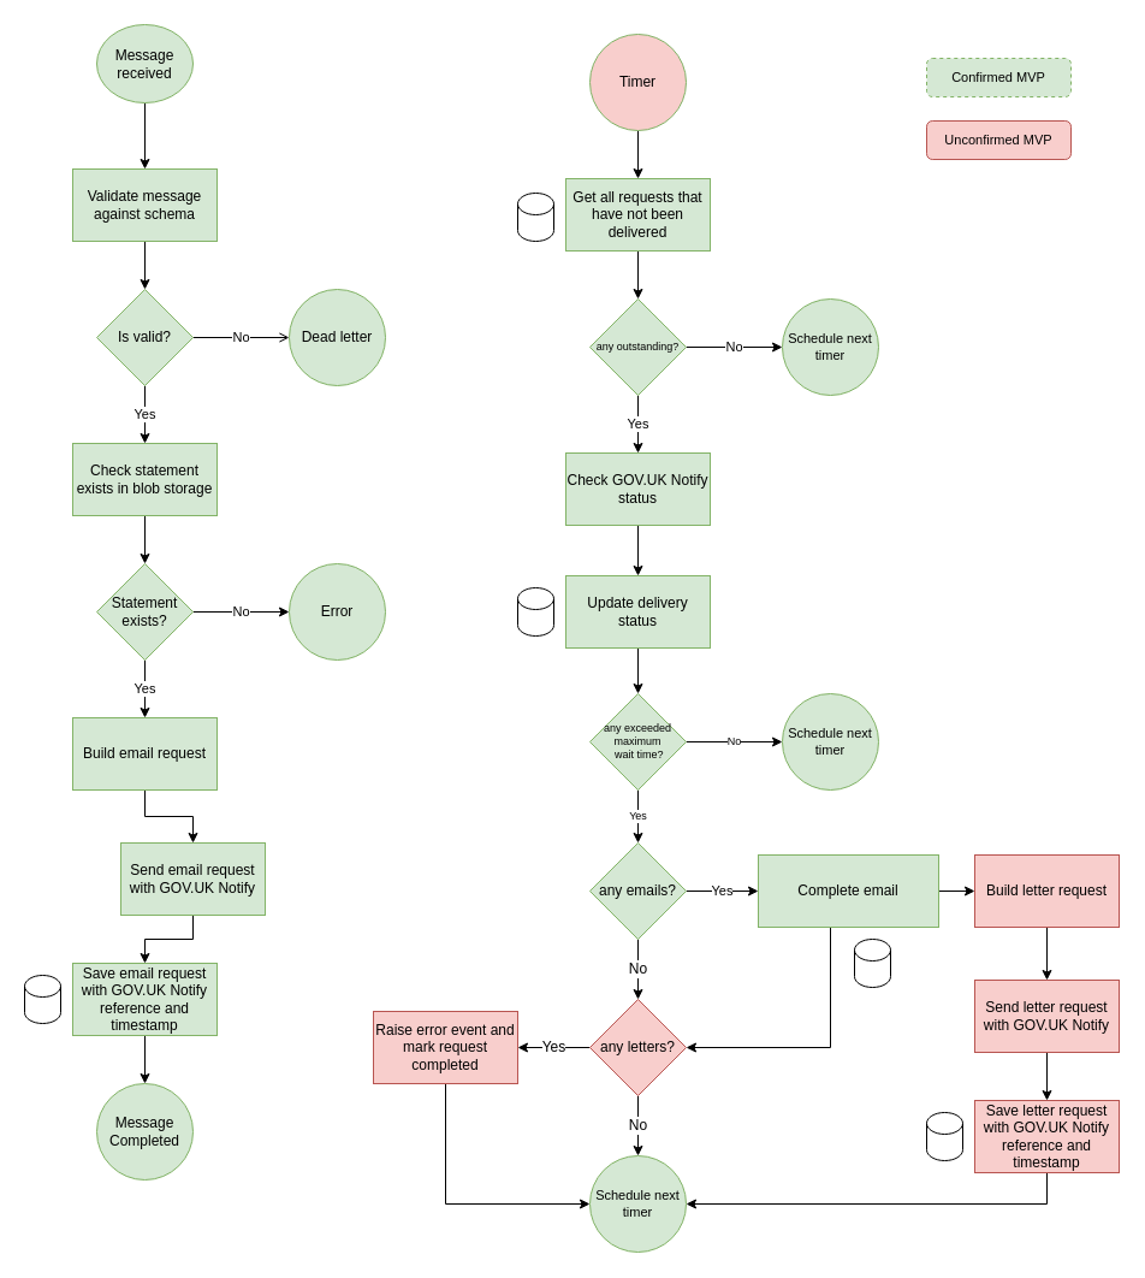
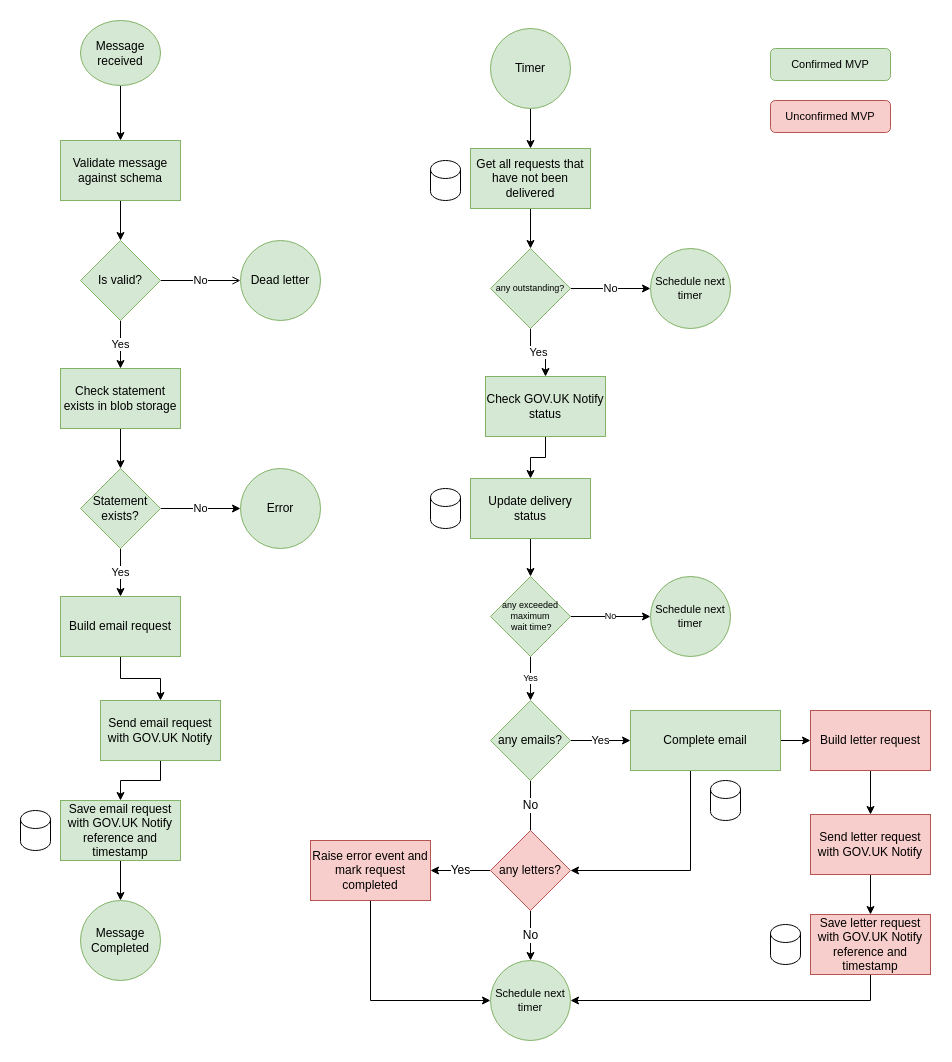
  <mxCell id="0" />
  <mxCell id="1" parent="0" />
  <mxCell id="2" value="" style="edgeStyle=orthogonalEdgeStyle;rounded=0;orthogonalLoop=1;jettySize=auto;html=1;" edge="1" parent="1" source="3" target="5"><mxGeometry relative="1" as="geometry" /></mxCell>
  <mxCell id="3" value="Message received" style="ellipse;whiteSpace=wrap;html=1;aspect=fixed;fillColor=#d5e8d4;strokeColor=#82b366;" vertex="1" parent="1"><mxGeometry x="80" y="20" width="80" height="65" as="geometry" /></mxCell>
  <mxCell id="4" value="" style="edgeStyle=orthogonalEdgeStyle;rounded=0;orthogonalLoop=1;jettySize=auto;html=1;" edge="1" parent="1" source="5" target="8"><mxGeometry relative="1" as="geometry" /></mxCell>
  <mxCell id="5" value="Validate message against schema" style="whiteSpace=wrap;html=1;fillColor=#d5e8d4;strokeColor=#82b366;" vertex="1" parent="1"><mxGeometry x="60" y="140" width="120" height="60" as="geometry" /></mxCell>
  <mxCell id="6" value="No" style="edgeStyle=orthogonalEdgeStyle;rounded=0;orthogonalLoop=1;jettySize=auto;html=1;endArrow=open;" edge="1" parent="1" source="8" target="9"><mxGeometry relative="1" as="geometry" /></mxCell>
  <mxCell id="7" value="Yes" style="edgeStyle=orthogonalEdgeStyle;rounded=0;orthogonalLoop=1;jettySize=auto;html=1;" edge="1" parent="1" source="8" target="11"><mxGeometry relative="1" as="geometry" /></mxCell>
  <mxCell id="8" value="Is valid?" style="rhombus;whiteSpace=wrap;html=1;fillColor=#d5e8d4;strokeColor=#82b366;" vertex="1" parent="1"><mxGeometry x="80" y="240" width="80" height="80" as="geometry" /></mxCell>
  <mxCell id="9" value="Dead letter" style="ellipse;whiteSpace=wrap;html=1;aspect=fixed;fillColor=#d5e8d4;strokeColor=#82b366;" vertex="1" parent="1"><mxGeometry x="240" y="240" width="80" height="80" as="geometry" /></mxCell>
  <mxCell id="10" value="" style="edgeStyle=orthogonalEdgeStyle;rounded=0;orthogonalLoop=1;jettySize=auto;html=1;" edge="1" parent="1" source="11" target="14"><mxGeometry relative="1" as="geometry" /></mxCell>
  <mxCell id="11" value="Check statement exists in blob storage" style="whiteSpace=wrap;html=1;fillColor=#d5e8d4;strokeColor=#82b366;" vertex="1" parent="1"><mxGeometry x="60" y="368" width="120" height="60" as="geometry" /></mxCell>
  <mxCell id="12" value="No" style="edgeStyle=orthogonalEdgeStyle;rounded=0;orthogonalLoop=1;jettySize=auto;html=1;" edge="1" parent="1" source="14" target="15"><mxGeometry relative="1" as="geometry" /></mxCell>
  <mxCell id="13" value="Yes" style="edgeStyle=orthogonalEdgeStyle;rounded=0;orthogonalLoop=1;jettySize=auto;html=1;" edge="1" parent="1" source="14" target="17"><mxGeometry relative="1" as="geometry" /></mxCell>
  <mxCell id="14" value="Statement exists?" style="rhombus;whiteSpace=wrap;html=1;fillColor=#d5e8d4;strokeColor=#82b366;" vertex="1" parent="1"><mxGeometry x="80" y="468" width="80" height="80" as="geometry" /></mxCell>
  <mxCell id="15" value="Error" style="ellipse;whiteSpace=wrap;html=1;aspect=fixed;fillColor=#d5e8d4;strokeColor=#82b366;" vertex="1" parent="1"><mxGeometry x="240" y="468" width="80" height="80" as="geometry" /></mxCell>
  <mxCell id="16" value="" style="edgeStyle=orthogonalEdgeStyle;rounded=0;orthogonalLoop=1;jettySize=auto;html=1;" edge="1" parent="1" source="17" target="19"><mxGeometry relative="1" as="geometry" /></mxCell>
  <mxCell id="17" value="Build email request" style="whiteSpace=wrap;html=1;fillColor=#d5e8d4;strokeColor=#82b366;" vertex="1" parent="1"><mxGeometry x="60" y="596" width="120" height="60" as="geometry" /></mxCell>
  <mxCell id="18" value="" style="edgeStyle=orthogonalEdgeStyle;rounded=0;orthogonalLoop=1;jettySize=auto;html=1;" edge="1" parent="1" source="19" target="21"><mxGeometry relative="1" as="geometry" /></mxCell>
  <mxCell id="19" value="Send email request with GOV.UK Notify" style="whiteSpace=wrap;html=1;fillColor=#d5e8d4;strokeColor=#82b366;" vertex="1" parent="1"><mxGeometry x="100" y="700" width="120" height="60" as="geometry" /></mxCell>
  <mxCell id="20" style="edgeStyle=orthogonalEdgeStyle;rounded=0;orthogonalLoop=1;jettySize=auto;html=1;" edge="1" parent="1" source="21" target="23"><mxGeometry relative="1" as="geometry" /></mxCell>
  <mxCell id="21" value="Save email request with GOV.UK Notify reference and timestamp" style="whiteSpace=wrap;html=1;fillColor=#d5e8d4;strokeColor=#82b366;" vertex="1" parent="1"><mxGeometry x="60" y="800" width="120" height="60" as="geometry" /></mxCell>
  <mxCell id="22" value="" style="shape=cylinder3;whiteSpace=wrap;html=1;boundedLbl=1;backgroundOutline=1;size=9;" vertex="1" parent="1"><mxGeometry x="20" y="810" width="30" height="40" as="geometry" /></mxCell>
  <mxCell id="23" value="Message Completed" style="ellipse;whiteSpace=wrap;html=1;aspect=fixed;fillColor=#d5e8d4;strokeColor=#82b366;" vertex="1" parent="1"><mxGeometry x="80" y="900" width="80" height="80" as="geometry" /></mxCell>
  <mxCell id="24" value="" style="edgeStyle=orthogonalEdgeStyle;rounded=0;orthogonalLoop=1;jettySize=auto;html=1;" edge="1" parent="1" source="25" target="27"><mxGeometry relative="1" as="geometry" /></mxCell>
- <mxCell id="25" value="Timer" style="ellipse;whiteSpace=wrap;html=1;aspect=fixed;fillColor=#f8cecc;strokeColor=#82b366;" vertex="1" parent="1"><mxGeometry x="490" y="28" width="80" height="80" as="geometry" /></mxCell>
+ <mxCell id="25" value="Timer" style="ellipse;whiteSpace=wrap;html=1;aspect=fixed;fillColor=#d5e8d4;strokeColor=#82b366;" vertex="1" parent="1"><mxGeometry x="490" y="28" width="80" height="80" as="geometry" /></mxCell>
  <mxCell id="26" value="" style="edgeStyle=orthogonalEdgeStyle;rounded=0;orthogonalLoop=1;jettySize=auto;html=1;" edge="1" parent="1" source="27" target="30"><mxGeometry relative="1" as="geometry" /></mxCell>
  <mxCell id="27" value="Get all requests that have not been delivered" style="whiteSpace=wrap;html=1;fillColor=#d5e8d4;strokeColor=#82b366;" vertex="1" parent="1"><mxGeometry x="470" y="148" width="120" height="60" as="geometry" /></mxCell>
  <mxCell id="28" value="No" style="edgeStyle=orthogonalEdgeStyle;rounded=0;orthogonalLoop=1;jettySize=auto;html=1;" edge="1" parent="1" source="30" target="31"><mxGeometry relative="1" as="geometry" /></mxCell>
  <mxCell id="29" value="Yes" style="edgeStyle=orthogonalEdgeStyle;rounded=0;orthogonalLoop=1;jettySize=auto;html=1;" edge="1" parent="1" source="30" target="33"><mxGeometry relative="1" as="geometry" /></mxCell>
  <mxCell id="30" value="any outstanding?" style="rhombus;whiteSpace=wrap;html=1;fontSize=9;fillColor=#d5e8d4;strokeColor=#82b366;" vertex="1" parent="1"><mxGeometry x="490" y="248" width="80" height="80" as="geometry" /></mxCell>
  <mxCell id="31" value="Schedule next timer" style="ellipse;whiteSpace=wrap;html=1;aspect=fixed;fontSize=11;fillColor=#d5e8d4;strokeColor=#82b366;" vertex="1" parent="1"><mxGeometry x="650" y="248" width="80" height="80" as="geometry" /></mxCell>
  <mxCell id="32" value="" style="edgeStyle=orthogonalEdgeStyle;rounded=0;orthogonalLoop=1;jettySize=auto;html=1;entryX=0.5;entryY=0;entryDx=0;entryDy=0;" edge="1" parent="1" source="33" target="35"><mxGeometry relative="1" as="geometry"><mxPoint x="530" y="476" as="targetPoint" /></mxGeometry></mxCell>
- <mxCell id="33" value="Check GOV.UK Notify status" style="whiteSpace=wrap;html=1;fillColor=#d5e8d4;strokeColor=#82b366;" vertex="1" parent="1"><mxGeometry x="470" y="376" width="120" height="60" as="geometry" /></mxCell>
+ <mxCell id="33" value="Check GOV.UK Notify status" style="whiteSpace=wrap;html=1;fillColor=#d5e8d4;strokeColor=#82b366;" vertex="1" parent="1"><mxGeometry x="485" y="376" width="120" height="60" as="geometry" /></mxCell>
  <mxCell id="34" value="" style="edgeStyle=orthogonalEdgeStyle;rounded=0;orthogonalLoop=1;jettySize=auto;html=1;fontSize=9;" edge="1" parent="1" source="35" target="39"><mxGeometry relative="1" as="geometry" /></mxCell>
  <mxCell id="35" value="Update delivery status" style="whiteSpace=wrap;html=1;fillColor=#d5e8d4;strokeColor=#82b366;" vertex="1" parent="1"><mxGeometry x="470" y="478" width="120" height="60" as="geometry" /></mxCell>
  <mxCell id="36" value="" style="shape=cylinder3;whiteSpace=wrap;html=1;boundedLbl=1;backgroundOutline=1;size=9;" vertex="1" parent="1"><mxGeometry x="430" y="160" width="30" height="40" as="geometry" /></mxCell>
  <mxCell id="37" value="No" style="edgeStyle=orthogonalEdgeStyle;rounded=0;orthogonalLoop=1;jettySize=auto;html=1;fontSize=9;" edge="1" parent="1" source="39" target="40"><mxGeometry relative="1" as="geometry" /></mxCell>
  <mxCell id="38" value="Yes" style="edgeStyle=orthogonalEdgeStyle;rounded=0;orthogonalLoop=1;jettySize=auto;html=1;fontSize=9;" edge="1" parent="1" source="39"><mxGeometry relative="1" as="geometry"><mxPoint x="530" y="700" as="targetPoint" /></mxGeometry></mxCell>
  <mxCell id="39" value="any exceeded maximum&lt;br&gt;&amp;nbsp;wait time?" style="rhombus;whiteSpace=wrap;html=1;fontSize=9;fillColor=#d5e8d4;strokeColor=#82b366;" vertex="1" parent="1"><mxGeometry x="490" y="576" width="80" height="80" as="geometry" /></mxCell>
  <mxCell id="40" value="Schedule next timer" style="ellipse;whiteSpace=wrap;html=1;aspect=fixed;fontSize=11;fillColor=#d5e8d4;strokeColor=#82b366;" vertex="1" parent="1"><mxGeometry x="650" y="576" width="80" height="80" as="geometry" /></mxCell>
  <mxCell id="41" value="" style="shape=cylinder3;whiteSpace=wrap;html=1;boundedLbl=1;backgroundOutline=1;size=9;" vertex="1" parent="1"><mxGeometry x="430" y="488" width="30" height="40" as="geometry" /></mxCell>
  <mxCell id="42" value="Yes" style="edgeStyle=orthogonalEdgeStyle;rounded=0;orthogonalLoop=1;jettySize=auto;html=1;fontSize=11;" edge="1" parent="1" source="44" target="47"><mxGeometry relative="1" as="geometry" /></mxCell>
- <mxCell id="43" value="No" style="edgeStyle=orthogonalEdgeStyle;rounded=0;orthogonalLoop=1;jettySize=auto;html=1;fontSize=12;" edge="1" parent="1" source="44" target="50"><mxGeometry relative="1" as="geometry" /></mxCell>
+ <mxCell id="43" value="No" style="edgeStyle=orthogonalEdgeStyle;rounded=0;orthogonalLoop=1;jettySize=auto;html=1;fontSize=12;endArrow=none;" edge="1" parent="1" source="44" target="50"><mxGeometry relative="1" as="geometry" /></mxCell>
  <mxCell id="44" value="any emails?" style="rhombus;whiteSpace=wrap;html=1;fontSize=12;fillColor=#d5e8d4;strokeColor=#82b366;" vertex="1" parent="1"><mxGeometry x="490" y="700" width="80" height="80" as="geometry" /></mxCell>
  <mxCell id="45" style="edgeStyle=orthogonalEdgeStyle;rounded=0;orthogonalLoop=1;jettySize=auto;html=1;entryX=1;entryY=0.5;entryDx=0;entryDy=0;fontSize=12;" edge="1" parent="1" source="47" target="50"><mxGeometry relative="1" as="geometry"><Array as="points"><mxPoint x="690" y="870" /></Array></mxGeometry></mxCell>
  <mxCell id="46" style="edgeStyle=orthogonalEdgeStyle;rounded=0;orthogonalLoop=1;jettySize=auto;html=1;entryX=0;entryY=0.5;entryDx=0;entryDy=0;fontSize=12;" edge="1" parent="1" source="47" target="56"><mxGeometry relative="1" as="geometry" /></mxCell>
  <mxCell id="47" value="Complete email" style="whiteSpace=wrap;html=1;fontSize=12;fillColor=#d5e8d4;strokeColor=#82b366;" vertex="1" parent="1"><mxGeometry x="630" y="710" width="150" height="60" as="geometry" /></mxCell>
  <mxCell id="48" value="No" style="edgeStyle=orthogonalEdgeStyle;rounded=0;orthogonalLoop=1;jettySize=auto;html=1;entryX=0.5;entryY=0;entryDx=0;entryDy=0;fontSize=12;" edge="1" parent="1" source="50" target="51"><mxGeometry relative="1" as="geometry" /></mxCell>
  <mxCell id="49" value="Yes" style="edgeStyle=orthogonalEdgeStyle;rounded=0;orthogonalLoop=1;jettySize=auto;html=1;fontSize=12;" edge="1" parent="1" source="50" target="53"><mxGeometry relative="1" as="geometry" /></mxCell>
  <mxCell id="50" value="any letters?" style="rhombus;whiteSpace=wrap;html=1;fontSize=12;fillColor=#f8cecc;strokeColor=#b85450;" vertex="1" parent="1"><mxGeometry x="490" y="830" width="80" height="80" as="geometry" /></mxCell>
  <mxCell id="51" value="Schedule next timer" style="ellipse;whiteSpace=wrap;html=1;aspect=fixed;fontSize=11;fillColor=#d5e8d4;strokeColor=#82b366;" vertex="1" parent="1"><mxGeometry x="490" y="960" width="80" height="80" as="geometry" /></mxCell>
  <mxCell id="52" style="edgeStyle=orthogonalEdgeStyle;rounded=0;orthogonalLoop=1;jettySize=auto;html=1;entryX=0;entryY=0.5;entryDx=0;entryDy=0;fontSize=12;" edge="1" parent="1" source="53" target="51"><mxGeometry relative="1" as="geometry"><Array as="points"><mxPoint x="370" y="1000" /></Array></mxGeometry></mxCell>
  <mxCell id="53" value="Raise error event and mark request completed" style="whiteSpace=wrap;html=1;fillColor=#f8cecc;strokeColor=#b85450;" vertex="1" parent="1"><mxGeometry x="310" y="840" width="120" height="60" as="geometry" /></mxCell>
  <mxCell id="54" value="" style="shape=cylinder3;whiteSpace=wrap;html=1;boundedLbl=1;backgroundOutline=1;size=9;" vertex="1" parent="1"><mxGeometry x="710" y="780" width="30" height="40" as="geometry" /></mxCell>
  <mxCell id="55" value="" style="edgeStyle=orthogonalEdgeStyle;rounded=0;orthogonalLoop=1;jettySize=auto;html=1;" edge="1" parent="1" source="56" target="58"><mxGeometry relative="1" as="geometry" /></mxCell>
  <mxCell id="56" value="Build letter request" style="whiteSpace=wrap;html=1;fillColor=#f8cecc;strokeColor=#b85450;" vertex="1" parent="1"><mxGeometry x="810" y="710" width="120" height="60" as="geometry" /></mxCell>
  <mxCell id="57" value="" style="edgeStyle=orthogonalEdgeStyle;rounded=0;orthogonalLoop=1;jettySize=auto;html=1;" edge="1" parent="1" source="58" target="60"><mxGeometry relative="1" as="geometry" /></mxCell>
  <mxCell id="58" value="Send letter request with GOV.UK Notify" style="whiteSpace=wrap;html=1;fillColor=#f8cecc;strokeColor=#b85450;" vertex="1" parent="1"><mxGeometry x="810" y="814" width="120" height="60" as="geometry" /></mxCell>
  <mxCell id="59" style="edgeStyle=orthogonalEdgeStyle;rounded=0;orthogonalLoop=1;jettySize=auto;html=1;entryX=1;entryY=0.5;entryDx=0;entryDy=0;fontSize=12;exitX=0.5;exitY=1;exitDx=0;exitDy=0;" edge="1" parent="1" source="60" target="51"><mxGeometry relative="1" as="geometry" /></mxCell>
  <mxCell id="60" value="Save letter request with GOV.UK Notify reference and timestamp" style="whiteSpace=wrap;html=1;fillColor=#f8cecc;strokeColor=#b85450;" vertex="1" parent="1"><mxGeometry x="810" y="914" width="120" height="60" as="geometry" /></mxCell>
  <mxCell id="61" value="" style="shape=cylinder3;whiteSpace=wrap;html=1;boundedLbl=1;backgroundOutline=1;size=9;" vertex="1" parent="1"><mxGeometry x="770" y="924" width="30" height="40" as="geometry" /></mxCell>
- <mxCell id="62" value="Confirmed MVP" style="rounded=1;whiteSpace=wrap;html=1;fontSize=11;fillColor=#d5e8d4;strokeColor=#82b366;dashed=1;" vertex="1" parent="1"><mxGeometry x="770" y="48" width="120" height="32" as="geometry" /></mxCell>
+ <mxCell id="62" value="Confirmed MVP" style="rounded=1;whiteSpace=wrap;html=1;fontSize=11;fillColor=#d5e8d4;strokeColor=#82b366;" vertex="1" parent="1"><mxGeometry x="770" y="48" width="120" height="32" as="geometry" /></mxCell>
  <mxCell id="63" value="Unconfirmed MVP" style="rounded=1;whiteSpace=wrap;html=1;fontSize=11;fillColor=#f8cecc;strokeColor=#b85450;" vertex="1" parent="1"><mxGeometry x="770" y="100" width="120" height="32" as="geometry" /></mxCell>
